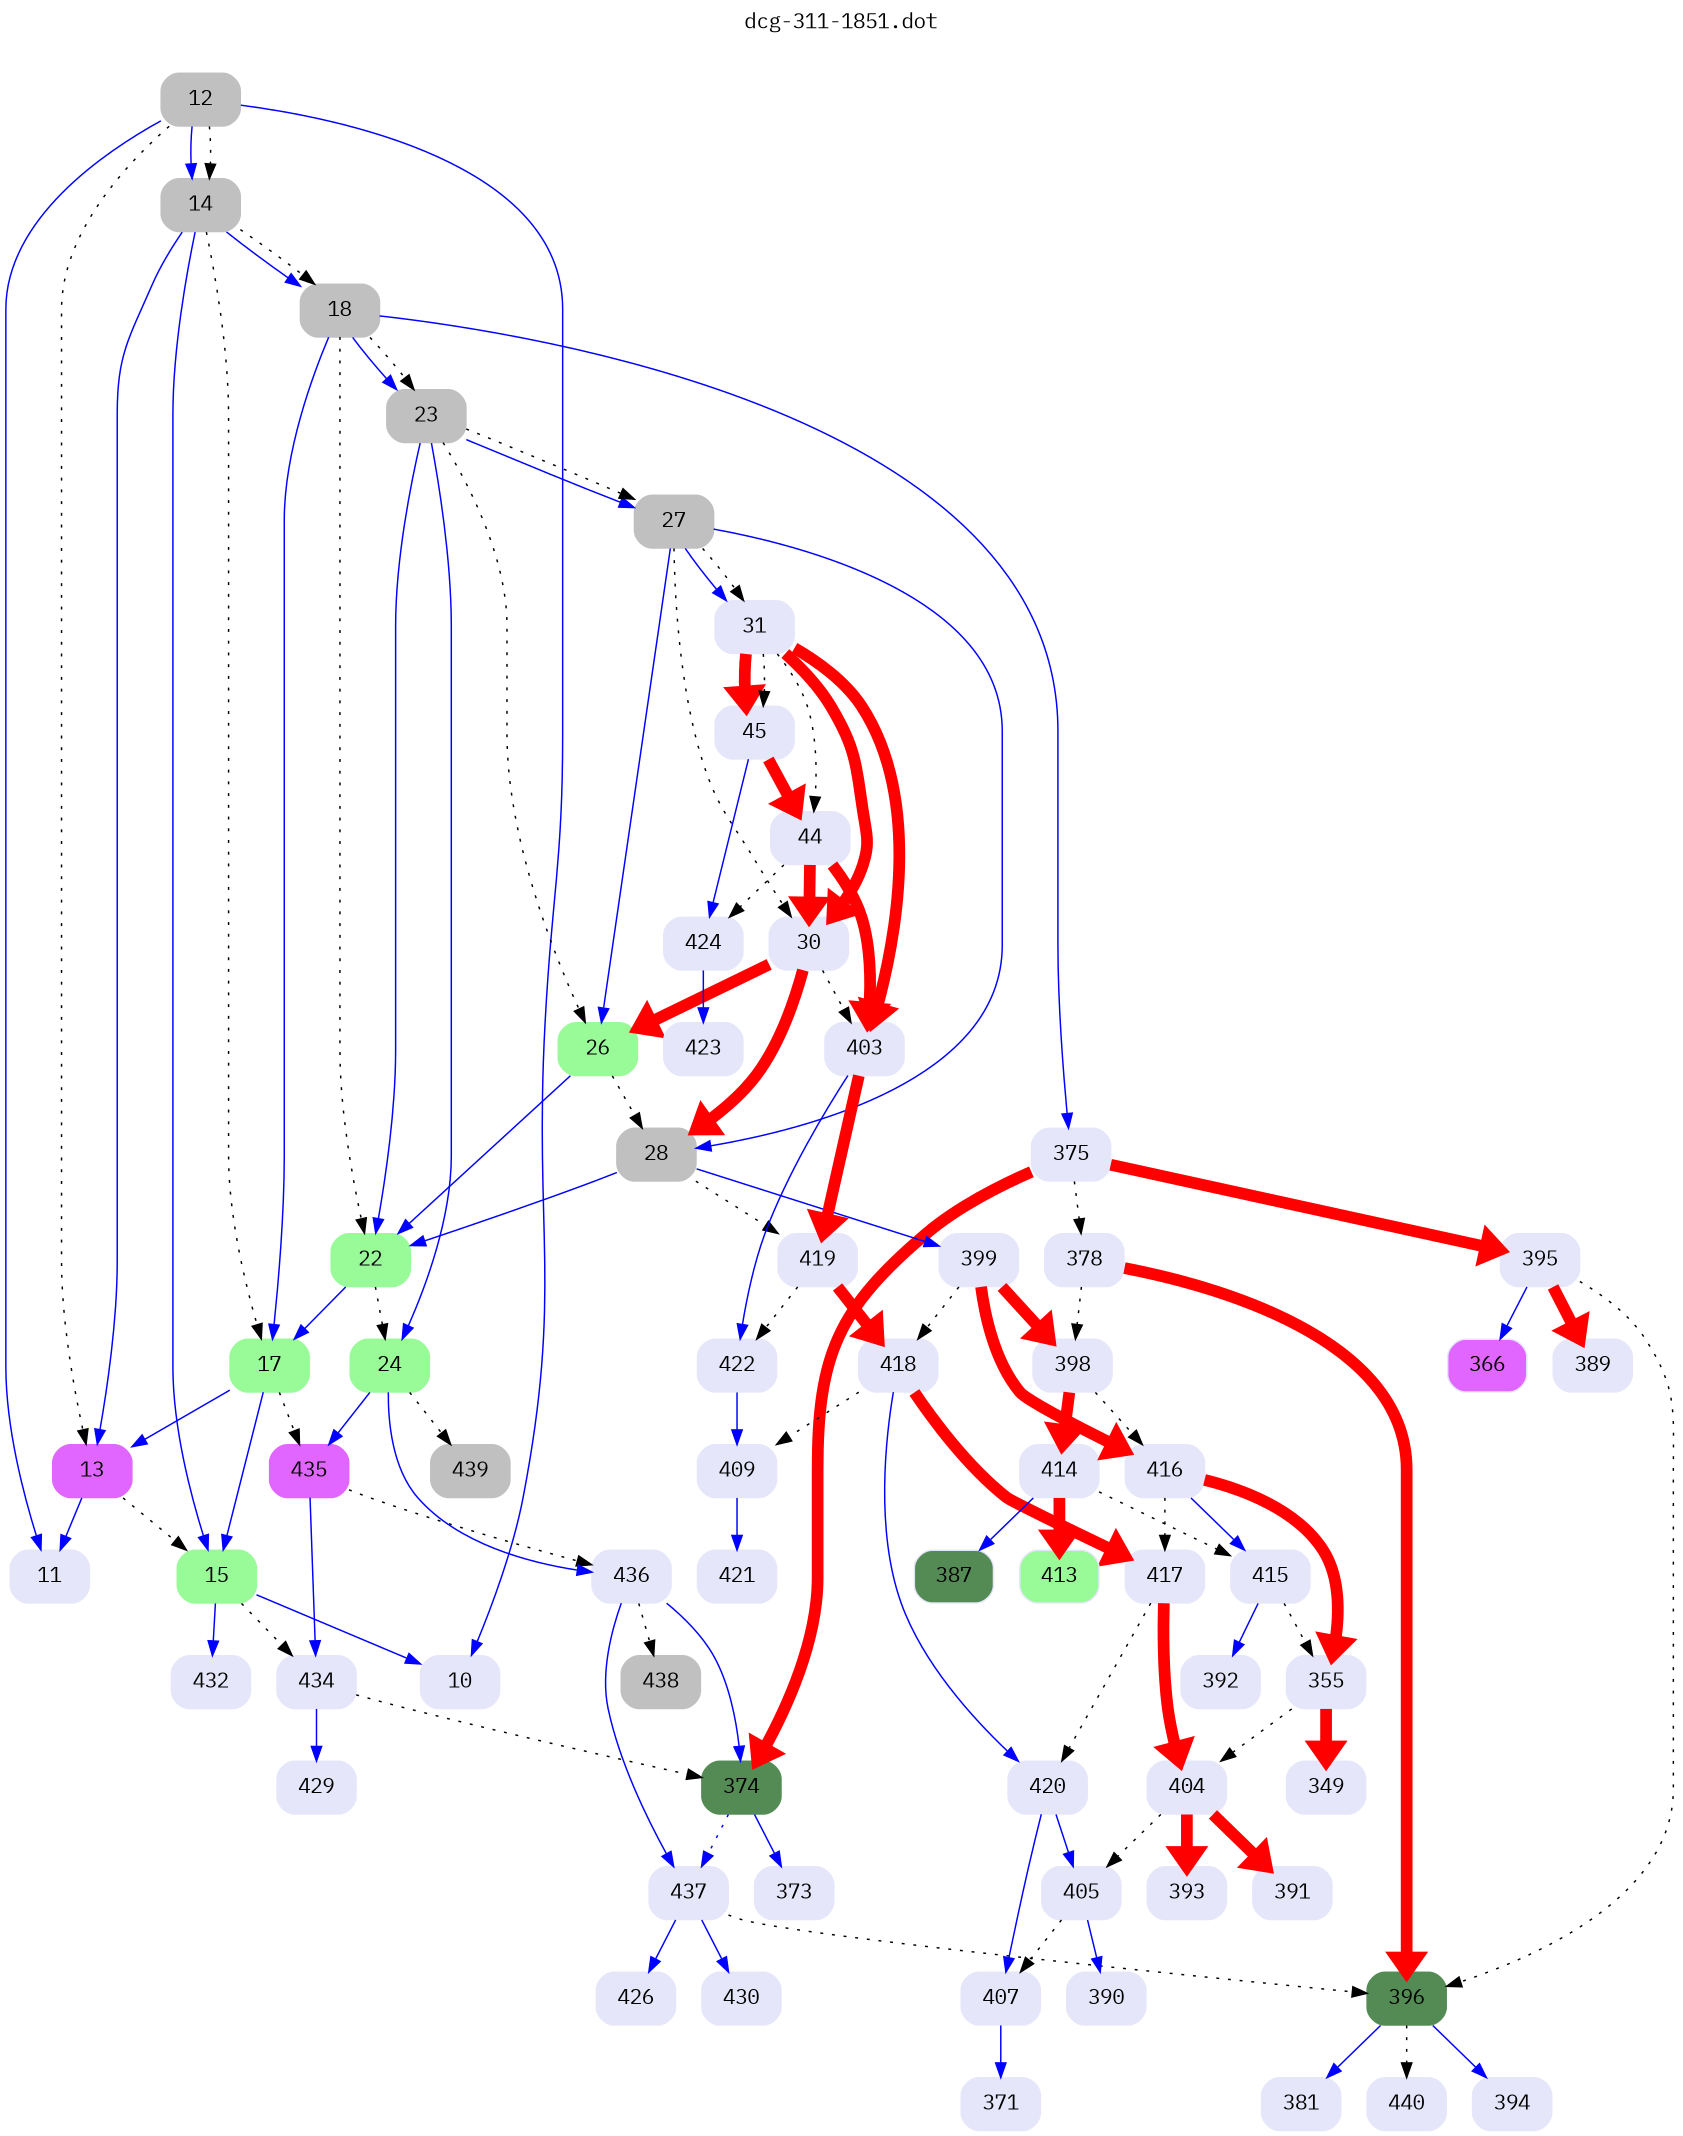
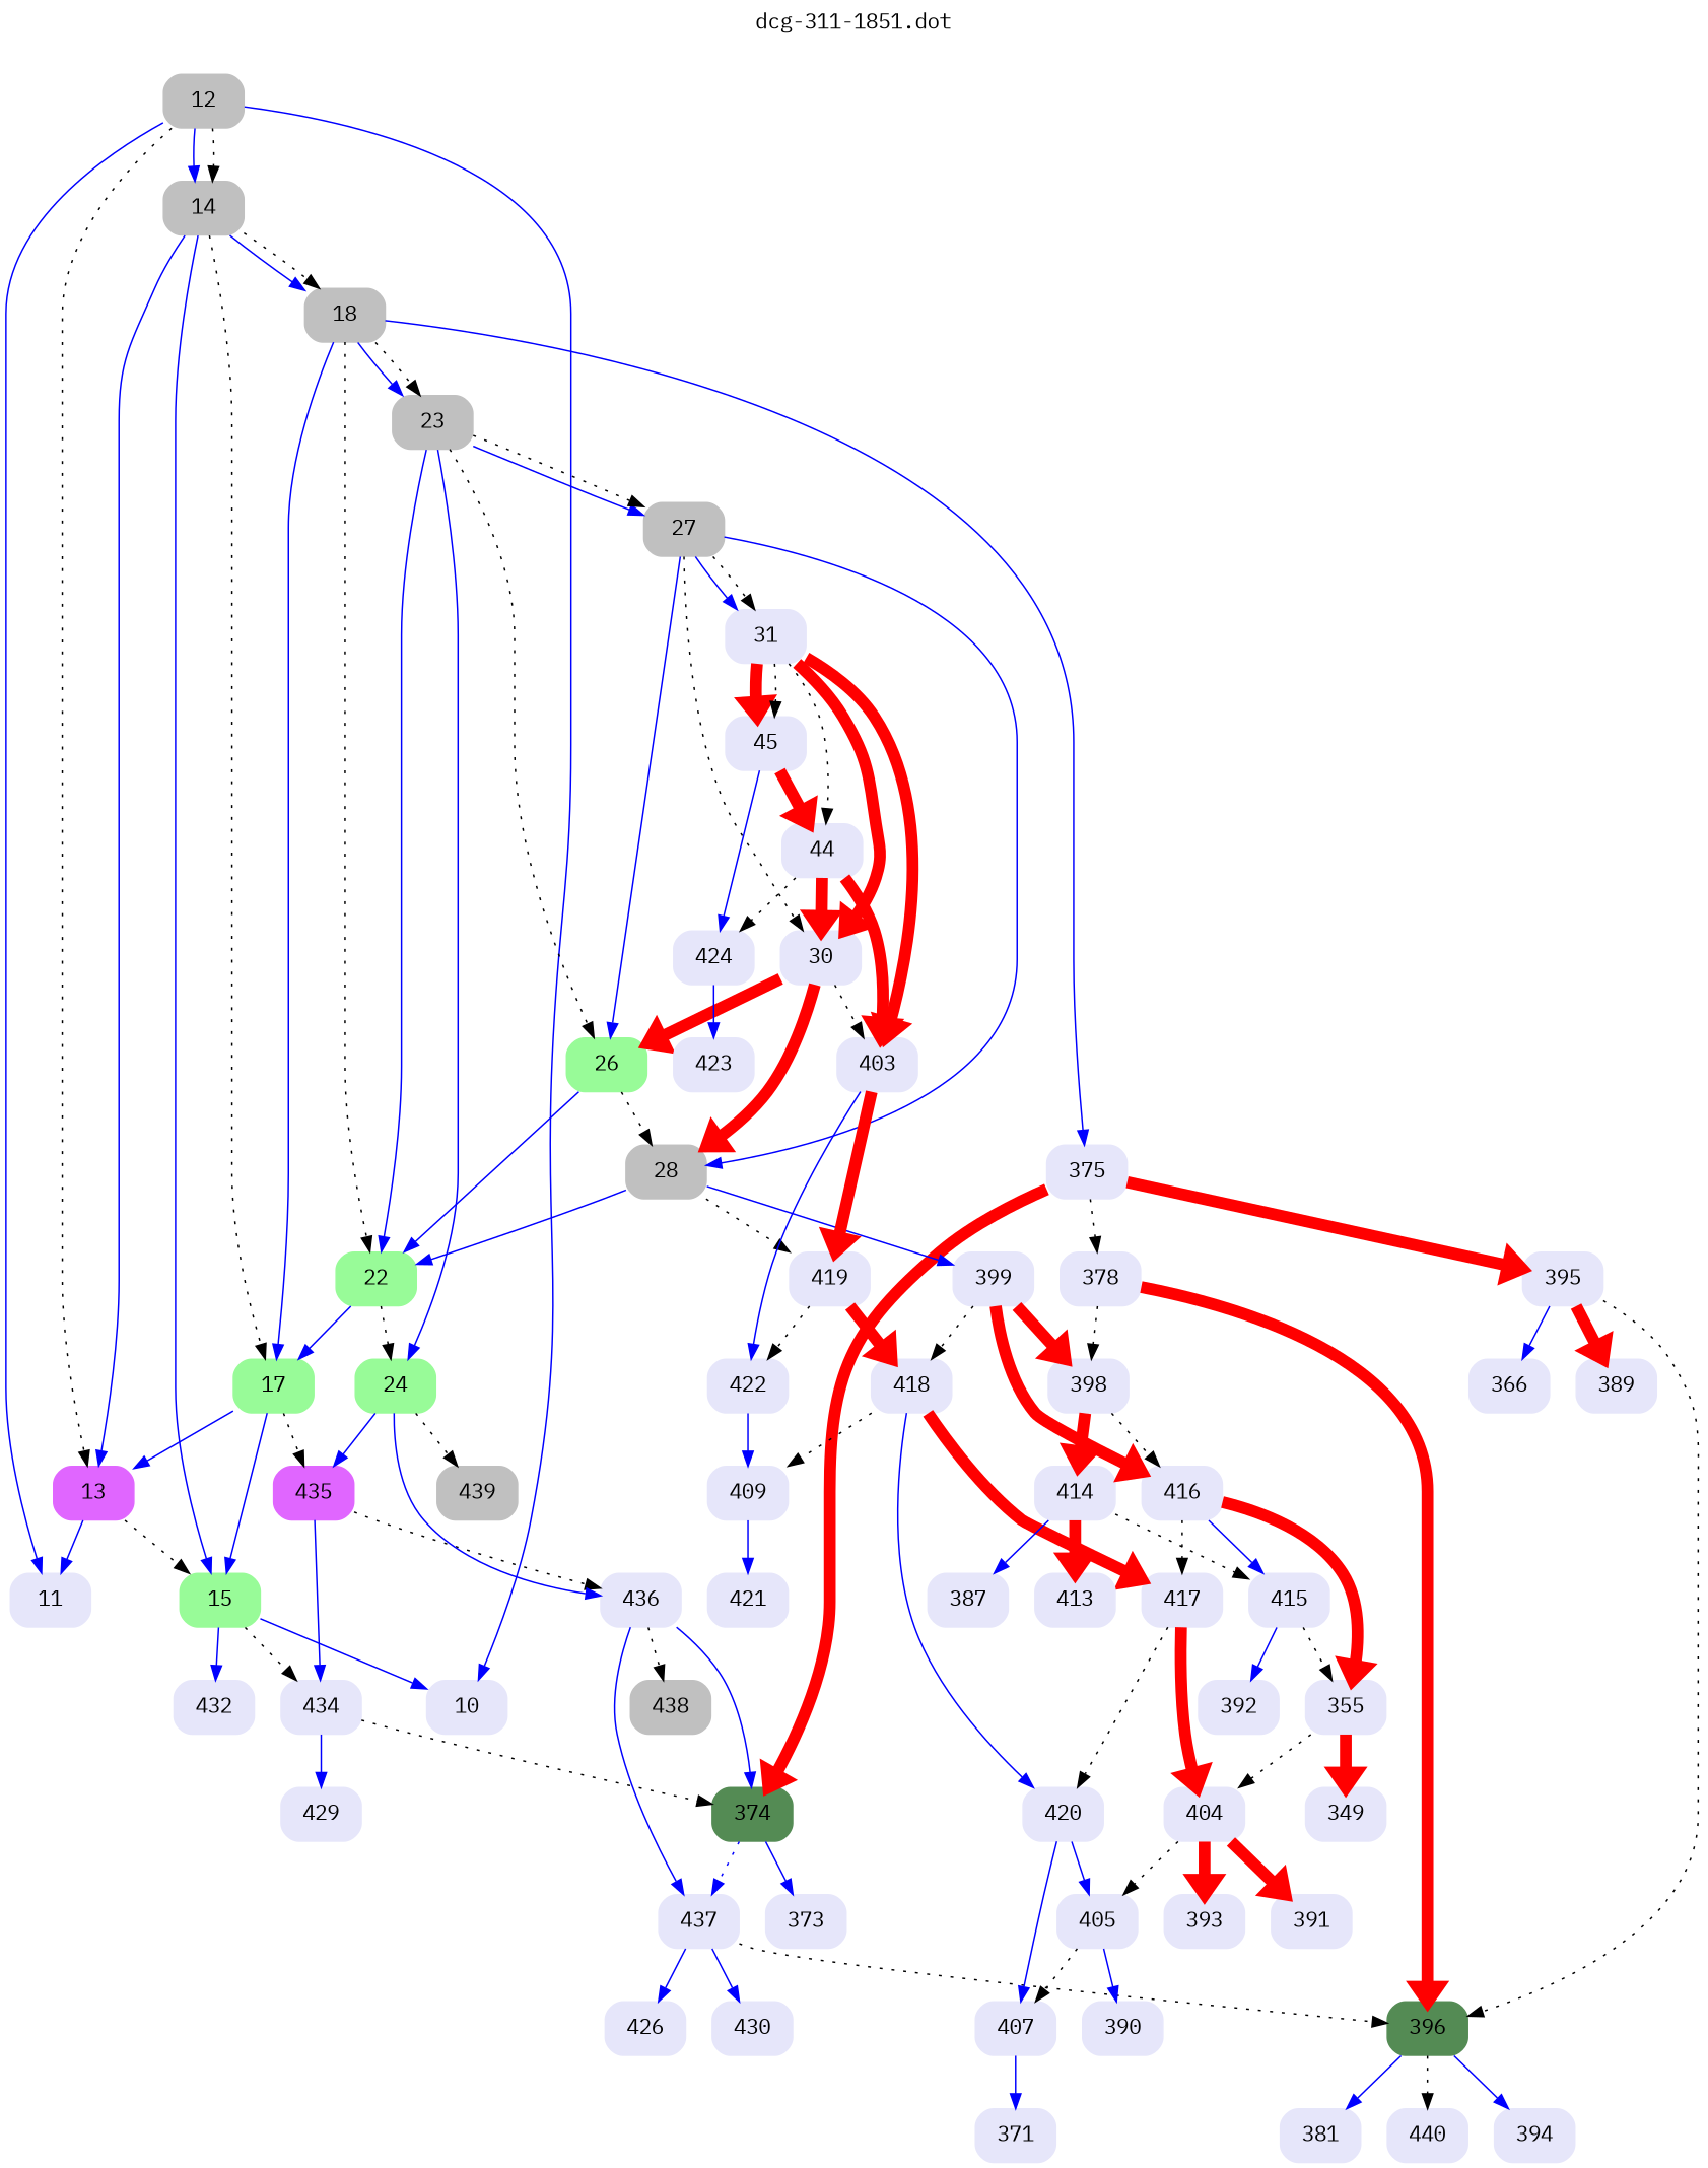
  digraph {
    fontname="IBM Plex Mono"
    label="dcg-311-1851.dot"
    labelloc=t
    node [color=lavender fontname="IBM Plex Mono" shape=box style="rounded,filled"]
    edge [color=blue fontname="IBM Plex Mono" penwidth=1]
    n1 [color=grey label=12]
    n2 [label=11]
    n3 [label=10]
    n4 [color=grey label=14]
    n5 [color=mediumorchid1 label=13]
    n6 [color=palegreen label=15]
    n7 [color=grey label=18]
    n8 [color=palegreen label=17]
    n9 [label=434]
    n10 [label=432]
    n11 [label=375]
    n12 [color=grey label=23]
    n13 [color=palegreen label=22]
    n14 [color=mediumorchid1 label=435]
    n15 [color=palegreen4 label=374]
    n16 [label=429]
    n17 [label=395]
    n18 [label=378]
    n19 [color=palegreen label=24]
    n20 [color=grey label=27]
    n21 [color=palegreen label=26]
    n22 [label=436]
    n23 [label=437]
    n24 [label=373]
    n25 [color=palegreen4 label=396]
    n26 [label=389]
-   n27 [label=366 fillcolor=mediumorchid1]
+   n27 [label=366]
    n28 [label=398]
    n29 [color=grey label=439]
    n30 [color=grey label=28]
    n31 [label=31]
    n32 [label=30]
    n33 [color=grey label=438]
    n34 [label=419]
    n35 [label=399]
    n36 [label=403]
    n37 [label=45]
    n38 [label=44]
    n39 [label=422]
    n40 [label=418]
    n41 [label=416]
    n42 [label=424]
    n43 [label=409]
    n44 [label=423]
    n45 [label=417]
    n46 [label=420]
    n47 [label=421]
    n48 [label=404]
    n49 [label=405]
    n50 [label=407]
    n51 [label=393]
    n52 [label=391]
    n53 [label=390]
    n54 [label=371]
    n55 [label=414]
    n56 [label=415]
    n57 [label=355]
-   n58 [label=413 fillcolor=palegreen]
-   n59 [label=387 fillcolor=palegreen4]
+   n58 [label=413]
+   n59 [label=387]
    n60 [label=392]
    n61 [label=349]
    n62 [label=426]
    n63 [label=430]
    n64 [label=394]
    n65 [label=381]
    n66 [label=440]
    n1 -> n2
    n1 -> n3
    n1 -> n4
    n1 -> n4 [style=dotted color="" penwidth=""]
    n1 -> n5 [style=dotted color="" penwidth=""]
    n4 -> n5
    n4 -> n6
    n4 -> n7
    n4 -> n7 [style=dotted color="" penwidth=""]
    n4 -> n8 [style=dotted color="" penwidth=""]
    n5 -> n2
    n5 -> n6 [style=dotted color="" penwidth=""]
    n6 -> n3
    n6 -> n9 [style=dotted color="" penwidth=""]
    n6 -> n10
    n7 -> n8
    n7 -> n11
    n7 -> n12
    n7 -> n12 [style=dotted color="" penwidth=""]
    n7 -> n13 [style=dotted color="" penwidth=""]
    n8 -> n5
    n8 -> n6
    n8 -> n14 [style=dotted color="" penwidth=""]
    n9 -> n15 [style=dotted color="" penwidth=""]
    n9 -> n16
    n11 -> n15 [color=red penwidth=8]
    n11 -> n17 [color=red penwidth=8]
    n11 -> n18 [style=dotted color="" penwidth=""]
    n12 -> n13
    n12 -> n19
    n12 -> n20
    n12 -> n20 [style=dotted color="" penwidth=""]
    n12 -> n21 [style=dotted color="" penwidth=""]
    n13 -> n8
    n13 -> n19 [style=dotted color="" penwidth=""]
    n14 -> n9
    n14 -> n22 [style=dotted color="" penwidth=""]
    n15 -> n23 [style=dotted penwidth=""]
    n15 -> n24
    n17 -> n25 [style=dotted color="" penwidth=""]
    n17 -> n26 [color=red penwidth=8]
    n17 -> n27
    n18 -> n25 [color=red penwidth=8]
    n18 -> n28 [style=dotted color="" penwidth=""]
    n19 -> n14
    n19 -> n22
    n19 -> n29 [style=dotted color="" penwidth=""]
    n20 -> n21
    n20 -> n30
    n20 -> n31
    n20 -> n31 [style=dotted color="" penwidth=""]
    n20 -> n32 [style=dotted color="" penwidth=""]
    n21 -> n13
    n21 -> n30 [style=dotted color="" penwidth=""]
    n22 -> n15
    n22 -> n23
    n22 -> n33 [style=dotted color="" penwidth=""]
    n23 -> n25 [style=dotted color="" penwidth=""]
    n23 -> n62
    n23 -> n63
    n25 -> n64
    n25 -> n65
    n25 -> n66 [style=dotted color="" penwidth=""]
    n28 -> n41 [style=dotted color="" penwidth=""]
    n28 -> n55 [color=red penwidth=8]
    n30 -> n13
    n30 -> n34 [style=dotted color="" penwidth=""]
    n30 -> n35
    n31 -> n32 [color=red penwidth=8]
    n31 -> n36 [color=red penwidth=8]
    n31 -> n37 [color=red penwidth=8]
    n31 -> n37 [style=dotted color="" penwidth=""]
    n31 -> n38 [style=dotted color="" penwidth=""]
    n32 -> n21 [color=red penwidth=8]
    n32 -> n30 [color=red penwidth=8]
    n32 -> n36 [style=dotted color="" penwidth=""]
    n34 -> n39 [style=dotted color="" penwidth=""]
    n34 -> n40 [color=red penwidth=8]
    n35 -> n28 [color=red penwidth=8]
    n35 -> n40 [style=dotted color="" penwidth=""]
    n35 -> n41 [color=red penwidth=8]
    n36 -> n34 [color=red penwidth=8]
    n36 -> n39
    n37 -> n38 [color=red penwidth=8]
    n37 -> n42
    n38 -> n32 [color=red penwidth=8]
    n38 -> n36 [color=red penwidth=8]
    n38 -> n42 [style=dotted color="" penwidth=""]
    n39 -> n43
    n40 -> n43 [style=dotted color="" penwidth=""]
    n40 -> n45 [color=red penwidth=8]
    n40 -> n46
    n41 -> n45 [style=dotted color="" penwidth=""]
    n41 -> n56
    n41 -> n57 [color=red penwidth=8]
    n42 -> n44
    n43 -> n47
    n45 -> n46 [style=dotted color="" penwidth=""]
    n45 -> n48 [color=red penwidth=8]
    n46 -> n49
    n46 -> n50
    n48 -> n49 [style=dotted color="" penwidth=""]
    n48 -> n51 [color=red penwidth=8]
    n48 -> n52 [color=red penwidth=8]
    n49 -> n50 [style=dotted color="" penwidth=""]
    n49 -> n53
    n50 -> n54
    n55 -> n56 [style=dotted color="" penwidth=""]
    n55 -> n58 [color=red penwidth=8]
    n55 -> n59
    n56 -> n57 [style=dotted color="" penwidth=""]
    n56 -> n60
    n57 -> n48 [style=dotted color="" penwidth=""]
    n57 -> n61 [color=red penwidth=8]
  }
